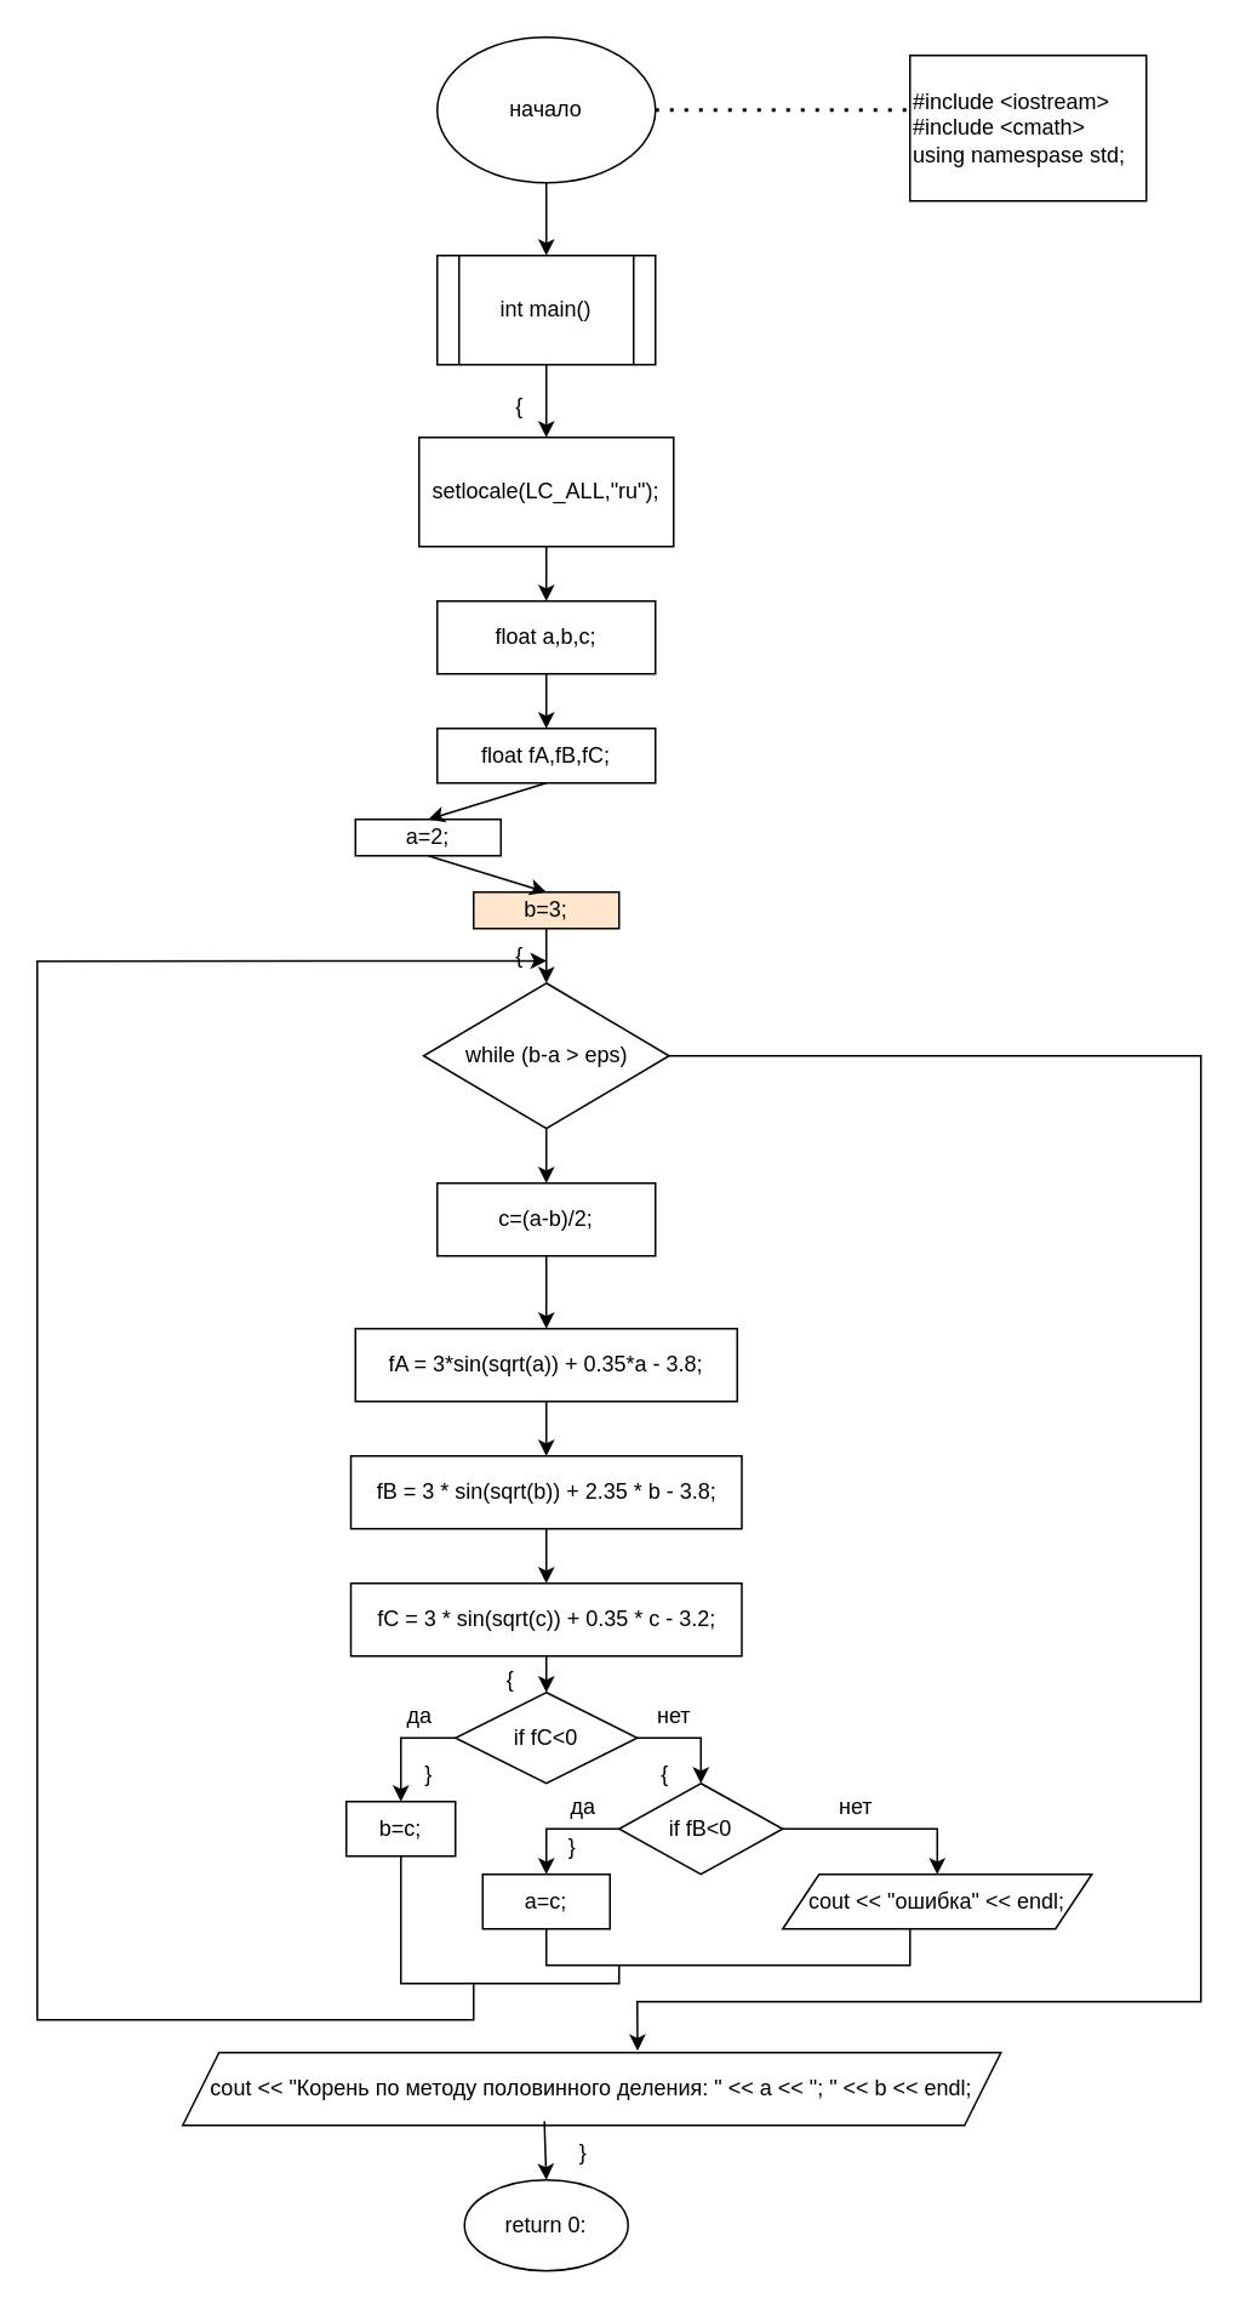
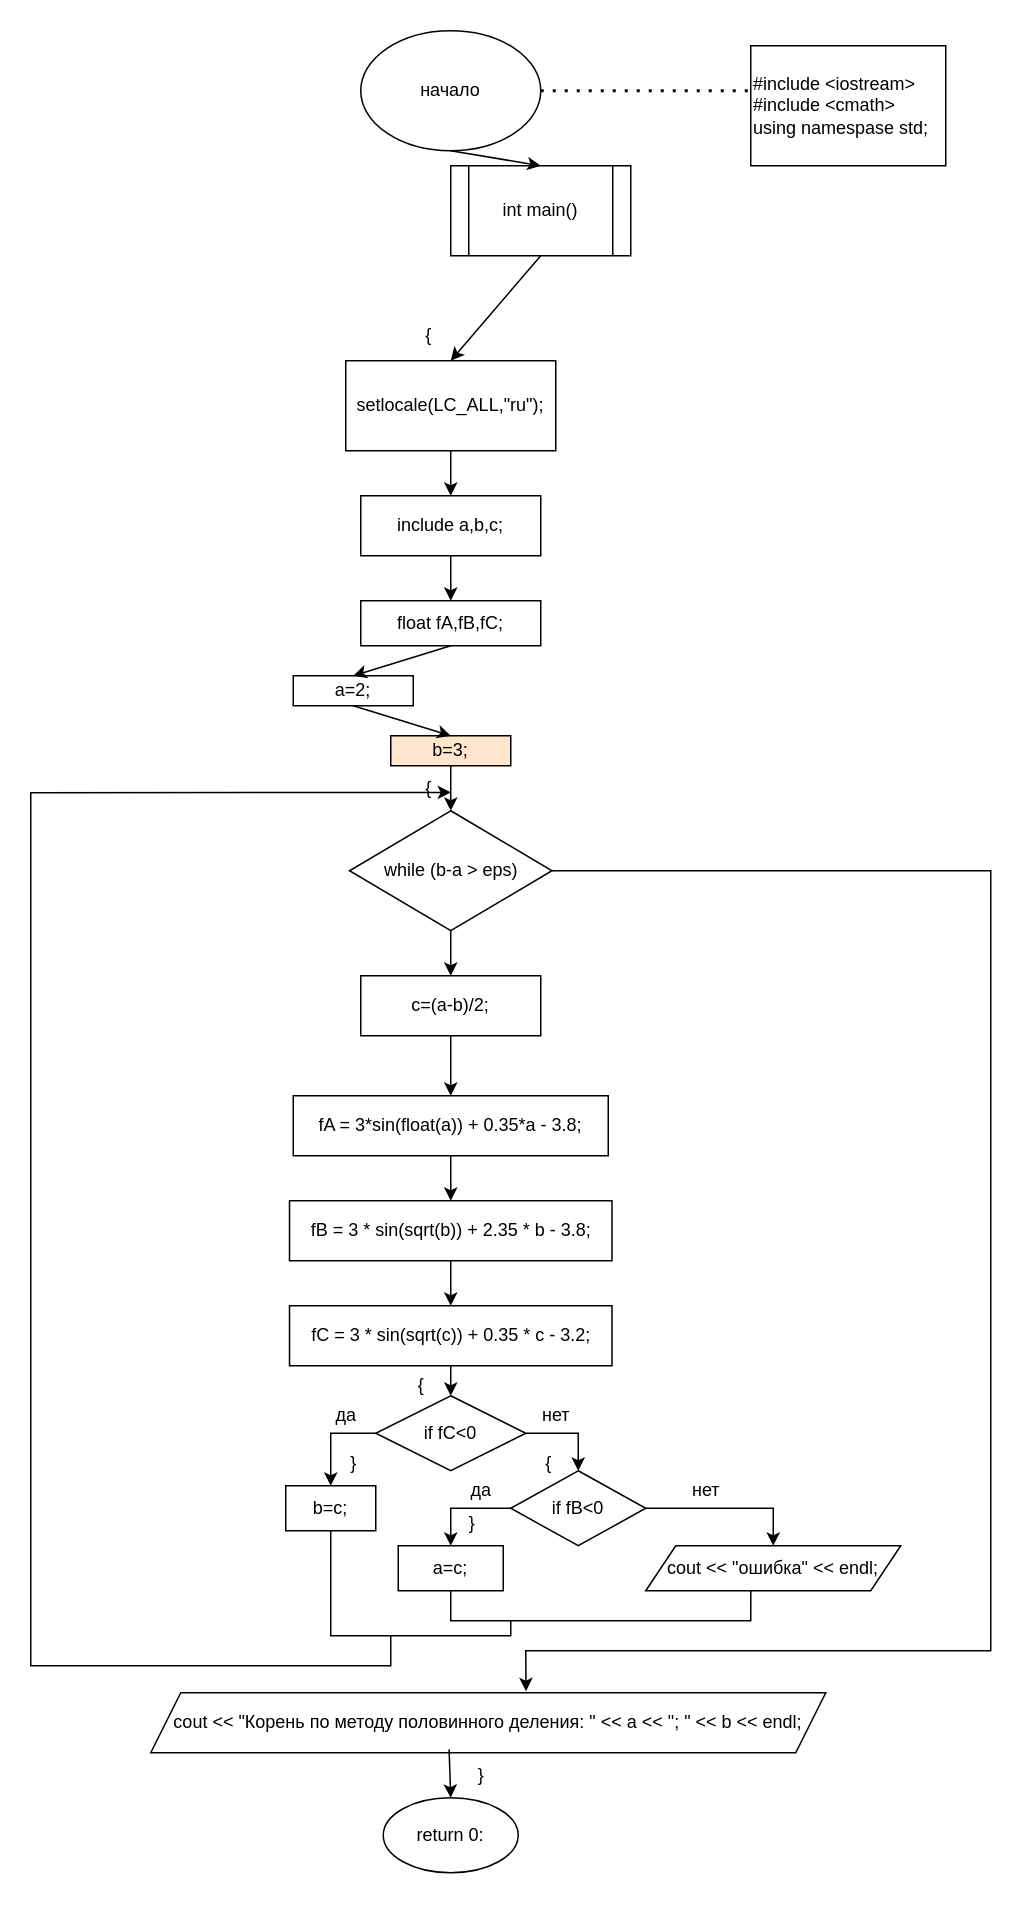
  <mxCell id="0" />
  <mxCell id="1" parent="0" />
  <mxCell id="2" value="начало" style="ellipse;whiteSpace=wrap;html=1;" vertex="1" parent="1"><mxGeometry x="240" width="120" height="80" as="geometry" y="20" /></mxCell>
  <mxCell id="3" value="" style="endArrow=none;dashed=1;html=1;dashPattern=1 3;strokeWidth=2;rounded=0;" edge="1" parent="1"><mxGeometry width="50" height="50" relative="1" as="geometry"><mxPoint x="360" y="60" as="sourcePoint" /><mxPoint x="500" y="60" as="targetPoint" /></mxGeometry></mxCell>
  <mxCell id="4" value="#include &amp;lt;iostream&amp;gt;&lt;div&gt;#include &amp;lt;cmath&amp;gt;&lt;/div&gt;&lt;div&gt;using namespase std;&lt;/div&gt;" style="rounded=0;whiteSpace=wrap;html=1;align=left;" vertex="1" parent="1"><mxGeometry x="500" y="30" width="130" height="80" as="geometry" /></mxCell>
- <mxCell id="5" value="int main()" style="shape=process;whiteSpace=wrap;html=1;backgroundOutline=1;" vertex="1" parent="1"><mxGeometry x="240" y="140" width="120" height="60" as="geometry" /></mxCell>
+ <mxCell id="5" value="int main()" style="shape=process;whiteSpace=wrap;html=1;backgroundOutline=1;" vertex="1" parent="1"><mxGeometry x="300" y="110" width="120" height="60" as="geometry" /></mxCell>
  <mxCell id="6" value="setlocale(LC_ALL,&quot;ru&quot;);" style="whiteSpace=wrap;html=1;" vertex="1" parent="1"><mxGeometry x="230" y="240" width="140" height="60" as="geometry" /></mxCell>
  <mxCell id="7" value="" style="endArrow=classic;html=1;rounded=0;entryX=0.5;entryY=0;entryDx=0;entryDy=0;exitX=0.5;exitY=1;exitDx=0;exitDy=0;" edge="1" parent="1" source="2" target="5"><mxGeometry width="50" height="50" relative="1" as="geometry"><mxPoint x="320" y="430" as="sourcePoint" /><mxPoint x="370" y="380" as="targetPoint" /></mxGeometry></mxCell>
  <mxCell id="8" value="" style="endArrow=classic;html=1;rounded=0;exitX=0.5;exitY=1;exitDx=0;exitDy=0;entryX=0.5;entryY=0;entryDx=0;entryDy=0;" edge="1" parent="1" source="5" target="6"><mxGeometry width="50" height="50" relative="1" as="geometry"><mxPoint x="320" y="430" as="sourcePoint" /><mxPoint x="300" y="237" as="targetPoint" /></mxGeometry></mxCell>
  <mxCell id="9" value="{" style="text;html=1;align=center;verticalAlign=middle;resizable=0;points=[];autosize=1;strokeColor=none;fillColor=none;" vertex="1" parent="1"><mxGeometry x="270" y="208" width="30" height="30" as="geometry" /></mxCell>
- <mxCell id="10" value="float a,b,c;" style="rounded=0;whiteSpace=wrap;html=1;" vertex="1" parent="1"><mxGeometry x="240" y="330" width="120" height="40" as="geometry" /></mxCell>
+ <mxCell id="10" value="include a,b,c;" style="rounded=0;whiteSpace=wrap;html=1;" vertex="1" parent="1"><mxGeometry x="240" y="330" width="120" height="40" as="geometry" /></mxCell>
  <mxCell id="11" value="float fA,fB,fC;" style="whiteSpace=wrap;html=1;" vertex="1" parent="1"><mxGeometry x="240" y="400" width="120" height="30" as="geometry" /></mxCell>
  <mxCell id="12" value="" style="endArrow=classic;html=1;rounded=0;entryX=0.5;entryY=0;entryDx=0;entryDy=0;exitX=0.5;exitY=1;exitDx=0;exitDy=0;" edge="1" parent="1" source="6" target="10"><mxGeometry width="50" height="50" relative="1" as="geometry"><mxPoint x="320" y="430" as="sourcePoint" /><mxPoint x="370" y="380" as="targetPoint" /></mxGeometry></mxCell>
  <mxCell id="13" value="" style="endArrow=classic;html=1;rounded=0;entryX=0.5;entryY=0;entryDx=0;entryDy=0;exitX=0.5;exitY=1;exitDx=0;exitDy=0;" edge="1" parent="1" source="10" target="11"><mxGeometry width="50" height="50" relative="1" as="geometry"><mxPoint x="320" y="430" as="sourcePoint" /><mxPoint x="370" y="380" as="targetPoint" /></mxGeometry></mxCell>
  <mxCell id="14" value="a=2;" style="whiteSpace=wrap;html=1;" vertex="1" parent="1"><mxGeometry x="195" y="450" width="80" height="20" as="geometry" /></mxCell>
  <mxCell id="15" value="b=3;" style="whiteSpace=wrap;html=1;fillColor=#ffe6cc;" vertex="1" parent="1"><mxGeometry x="260" y="490" width="80" height="20" as="geometry" /></mxCell>
  <mxCell id="16" value="" style="endArrow=classic;html=1;rounded=0;entryX=0.5;entryY=0;entryDx=0;entryDy=0;exitX=0.5;exitY=1;exitDx=0;exitDy=0;" edge="1" parent="1" source="11" target="14"><mxGeometry width="50" height="50" relative="1" as="geometry"><mxPoint x="100" y="500" as="sourcePoint" /><mxPoint x="150" y="450" as="targetPoint" /></mxGeometry></mxCell>
  <mxCell id="17" value="" style="endArrow=classic;html=1;rounded=0;entryX=0.5;entryY=0;entryDx=0;entryDy=0;exitX=0.5;exitY=1;exitDx=0;exitDy=0;" edge="1" parent="1" source="14" target="15"><mxGeometry width="50" height="50" relative="1" as="geometry"><mxPoint x="320" y="430" as="sourcePoint" /><mxPoint x="370" y="380" as="targetPoint" /></mxGeometry></mxCell>
  <mxCell id="18" value="while (b-a &amp;gt; eps)" style="rhombus;whiteSpace=wrap;html=1;" vertex="1" parent="1"><mxGeometry x="232.5" y="540" width="135" height="80" as="geometry" /></mxCell>
  <mxCell id="19" value="" style="endArrow=classic;html=1;rounded=0;entryX=0.5;entryY=0;entryDx=0;entryDy=0;" edge="1" parent="1" target="18"><mxGeometry width="50" height="50" relative="1" as="geometry"><mxPoint x="300" y="510" as="sourcePoint" /><mxPoint x="370" y="380" as="targetPoint" /></mxGeometry></mxCell>
  <mxCell id="20" value="{" style="text;html=1;align=center;verticalAlign=middle;resizable=0;points=[];autosize=1;strokeColor=none;fillColor=none;" vertex="1" parent="1"><mxGeometry x="270" y="510" width="30" height="30" as="geometry" /></mxCell>
  <mxCell id="21" value="c=(a-b)/2;" style="whiteSpace=wrap;html=1;" vertex="1" parent="1"><mxGeometry x="240" y="650" width="120" height="40" as="geometry" /></mxCell>
  <mxCell id="22" value="" style="endArrow=classic;html=1;rounded=0;entryX=0.5;entryY=0;entryDx=0;entryDy=0;exitX=0.5;exitY=1;exitDx=0;exitDy=0;" edge="1" parent="1" source="18" target="21"><mxGeometry width="50" height="50" relative="1" as="geometry"><mxPoint x="320" y="430" as="sourcePoint" /><mxPoint x="370" y="380" as="targetPoint" /></mxGeometry></mxCell>
- <mxCell id="23" value="fA = 3*sin(sqrt(a)) + 0.35*a - 3.8;" style="whiteSpace=wrap;html=1;" vertex="1" parent="1"><mxGeometry x="195" y="730" width="210" height="40" as="geometry" /></mxCell>
+ <mxCell id="23" value="fA = 3*sin(float(a)) + 0.35*a - 3.8;" style="whiteSpace=wrap;html=1;" vertex="1" parent="1"><mxGeometry x="195" y="730" width="210" height="40" as="geometry" /></mxCell>
  <mxCell id="24" value="fB = 3 * sin(sqrt(b)) + 2.35 * b - 3.8;" style="whiteSpace=wrap;html=1;" vertex="1" parent="1"><mxGeometry x="192.5" y="800" width="215" height="40" as="geometry" /></mxCell>
  <mxCell id="25" value="fC = 3 * sin(sqrt(c)) + 0.35 * c - 3.2;" style="whiteSpace=wrap;html=1;" vertex="1" parent="1"><mxGeometry x="192.5" y="870" width="215" height="40" as="geometry" /></mxCell>
  <mxCell id="26" value="" style="endArrow=classic;html=1;rounded=0;entryX=0.5;entryY=0;entryDx=0;entryDy=0;exitX=0.5;exitY=1;exitDx=0;exitDy=0;" edge="1" parent="1" source="21" target="23"><mxGeometry width="50" height="50" relative="1" as="geometry"><mxPoint x="320" y="680" as="sourcePoint" /><mxPoint x="370" y="630" as="targetPoint" /></mxGeometry></mxCell>
  <mxCell id="27" value="" style="endArrow=classic;html=1;rounded=0;entryX=0.5;entryY=0;entryDx=0;entryDy=0;exitX=0.5;exitY=1;exitDx=0;exitDy=0;" edge="1" parent="1" source="23" target="24"><mxGeometry width="50" height="50" relative="1" as="geometry"><mxPoint x="320" y="680" as="sourcePoint" /><mxPoint x="370" y="630" as="targetPoint" /></mxGeometry></mxCell>
  <mxCell id="28" value="" style="endArrow=classic;html=1;rounded=0;entryX=0.5;entryY=0;entryDx=0;entryDy=0;exitX=0.5;exitY=1;exitDx=0;exitDy=0;" edge="1" parent="1" source="24" target="25"><mxGeometry width="50" height="50" relative="1" as="geometry"><mxPoint x="320" y="680" as="sourcePoint" /><mxPoint x="370" y="630" as="targetPoint" /></mxGeometry></mxCell>
  <mxCell id="29" value="if fC&amp;lt;0" style="rhombus;whiteSpace=wrap;html=1;" vertex="1" parent="1"><mxGeometry x="250" y="930" width="100" height="50" as="geometry" /></mxCell>
  <mxCell id="30" value="" style="endArrow=classic;html=1;rounded=0;entryX=0.5;entryY=0;entryDx=0;entryDy=0;exitX=0.5;exitY=1;exitDx=0;exitDy=0;" edge="1" parent="1" source="25" target="29"><mxGeometry width="50" height="50" relative="1" as="geometry"><mxPoint x="320" y="680" as="sourcePoint" /><mxPoint x="370" y="630" as="targetPoint" /></mxGeometry></mxCell>
  <mxCell id="31" value="b=c;" style="whiteSpace=wrap;html=1;" vertex="1" parent="1"><mxGeometry x="190" y="990" width="60" height="30" as="geometry" /></mxCell>
  <mxCell id="32" value="" style="endArrow=classic;html=1;rounded=0;entryX=0.5;entryY=0;entryDx=0;entryDy=0;exitX=0;exitY=0.5;exitDx=0;exitDy=0;" edge="1" parent="1" source="29" target="31"><mxGeometry width="50" height="50" relative="1" as="geometry"><mxPoint x="320" y="680" as="sourcePoint" /><mxPoint x="370" y="630" as="targetPoint" /><Array as="points"><mxPoint x="220" y="955" /></Array></mxGeometry></mxCell>
  <mxCell id="33" value="if fB&amp;lt;0" style="rhombus;whiteSpace=wrap;html=1;" vertex="1" parent="1"><mxGeometry x="340" y="980" width="90" height="50" as="geometry" /></mxCell>
  <mxCell id="34" value="" style="endArrow=classic;html=1;rounded=0;entryX=0.5;entryY=0;entryDx=0;entryDy=0;exitX=1;exitY=0.5;exitDx=0;exitDy=0;" edge="1" parent="1" source="29" target="33"><mxGeometry width="50" height="50" relative="1" as="geometry"><mxPoint x="320" y="680" as="sourcePoint" /><mxPoint x="370" y="630" as="targetPoint" /><Array as="points"><mxPoint x="385" y="955" /></Array></mxGeometry></mxCell>
  <mxCell id="35" value="{" style="text;html=1;align=center;verticalAlign=middle;resizable=0;points=[];autosize=1;strokeColor=none;fillColor=none;" vertex="1" parent="1"><mxGeometry x="265" y="908" width="30" height="30" as="geometry" /></mxCell>
  <mxCell id="36" value="}" style="text;html=1;align=center;verticalAlign=middle;resizable=0;points=[];autosize=1;strokeColor=none;fillColor=none;" vertex="1" parent="1"><mxGeometry x="220" y="960" width="30" height="30" as="geometry" /></mxCell>
  <mxCell id="37" value="a=c;" style="whiteSpace=wrap;html=1;" vertex="1" parent="1"><mxGeometry x="265" y="1030" width="70" height="30" as="geometry" /></mxCell>
  <mxCell id="38" value="" style="endArrow=classic;html=1;rounded=0;entryX=0.5;entryY=0;entryDx=0;entryDy=0;exitX=0;exitY=0.5;exitDx=0;exitDy=0;" edge="1" parent="1" source="33" target="37"><mxGeometry width="50" height="50" relative="1" as="geometry"><mxPoint x="320" y="680" as="sourcePoint" /><mxPoint x="370" y="630" as="targetPoint" /><Array as="points"><mxPoint x="300" y="1005" /></Array></mxGeometry></mxCell>
  <mxCell id="39" value="{" style="text;html=1;align=center;verticalAlign=middle;resizable=0;points=[];autosize=1;strokeColor=none;fillColor=none;" vertex="1" parent="1"><mxGeometry x="350" y="960" width="30" height="30" as="geometry" /></mxCell>
  <mxCell id="40" value="}" style="text;html=1;align=center;verticalAlign=middle;resizable=0;points=[];autosize=1;strokeColor=none;fillColor=none;" vertex="1" parent="1"><mxGeometry x="299" y="1000" width="30" height="30" as="geometry" /></mxCell>
  <mxCell id="41" value="да" style="text;html=1;align=center;verticalAlign=middle;resizable=0;points=[];autosize=1;strokeColor=none;fillColor=none;" vertex="1" parent="1"><mxGeometry x="210" y="928" width="40" height="30" as="geometry" /></mxCell>
  <mxCell id="42" value="нет" style="text;html=1;align=center;verticalAlign=middle;resizable=0;points=[];autosize=1;strokeColor=none;fillColor=none;" vertex="1" parent="1"><mxGeometry x="350" y="928" width="40" height="30" as="geometry" /></mxCell>
  <mxCell id="43" value="cout &amp;lt;&amp;lt; &quot;ошибка&quot; &amp;lt;&amp;lt; endl;" style="shape=parallelogram;perimeter=parallelogramPerimeter;whiteSpace=wrap;html=1;fixedSize=1;" vertex="1" parent="1"><mxGeometry x="430" y="1030" width="170" height="30" as="geometry" /></mxCell>
  <mxCell id="44" value="" style="endArrow=classic;html=1;rounded=0;entryX=0.5;entryY=0;entryDx=0;entryDy=0;exitX=1;exitY=0.5;exitDx=0;exitDy=0;" edge="1" parent="1" source="33" target="43"><mxGeometry width="50" height="50" relative="1" as="geometry"><mxPoint x="320" y="810" as="sourcePoint" /><mxPoint x="370" y="760" as="targetPoint" /><Array as="points"><mxPoint x="515" y="1005" /></Array></mxGeometry></mxCell>
  <mxCell id="45" value="cout &lt;&lt; &quot;Корень по методу половинного деления: &quot; &lt;&lt; a &lt;&lt; &quot;; &quot; &lt;&lt; b &lt;&lt; endl;" style="shape=parallelogram;perimeter=parallelogramPerimeter;whiteSpace=wrap;html=1;fixedSize=1;fillColor=default;" vertex="1" parent="1"><mxGeometry x="100" y="1128" width="450" height="40" as="geometry" /></mxCell>
  <mxCell id="46" value="return 0:" style="ellipse;whiteSpace=wrap;html=1;" vertex="1" parent="1"><mxGeometry x="255" y="1198" width="90" height="50" as="geometry" /></mxCell>
  <mxCell id="47" value="" style="endArrow=classic;html=1;rounded=0;entryX=0.5;entryY=0;entryDx=0;entryDy=0;exitX=0.442;exitY=0.944;exitDx=0;exitDy=0;exitPerimeter=0;" edge="1" parent="1" source="45" target="46"><mxGeometry width="50" height="50" relative="1" as="geometry"><mxPoint x="320" y="930" as="sourcePoint" /><mxPoint x="370" y="880" as="targetPoint" /></mxGeometry></mxCell>
  <mxCell id="48" value="}" style="text;html=1;align=center;verticalAlign=middle;resizable=0;points=[];autosize=1;strokeColor=none;fillColor=none;" vertex="1" parent="1"><mxGeometry x="305" y="1168" width="30" height="30" as="geometry" /></mxCell>
  <mxCell id="49" value="да" style="text;html=1;align=center;verticalAlign=middle;resizable=0;points=[];autosize=1;strokeColor=none;fillColor=none;" vertex="1" parent="1"><mxGeometry x="300" y="978" width="40" height="30" as="geometry" /></mxCell>
  <mxCell id="50" value="нет" style="text;html=1;align=center;verticalAlign=middle;resizable=0;points=[];autosize=1;strokeColor=none;fillColor=none;" vertex="1" parent="1"><mxGeometry x="450" y="978" width="40" height="30" as="geometry" /></mxCell>
  <mxCell id="51" value="" style="endArrow=classic;html=1;rounded=0;exitX=1;exitY=0.5;exitDx=0;exitDy=0;entryX=0.556;entryY=-0.025;entryDx=0;entryDy=0;entryPerimeter=0;" edge="1" parent="1" source="18" target="45"><mxGeometry width="50" height="50" relative="1" as="geometry"><mxPoint x="520" y="780" as="sourcePoint" /><mxPoint x="490" y="880" as="targetPoint" /><Array as="points"><mxPoint x="660" y="580" /><mxPoint x="660" y="1100" /><mxPoint x="350" y="1100" /></Array></mxGeometry></mxCell>
  <mxCell id="52" value="" style="endArrow=none;html=1;rounded=0;entryX=0.412;entryY=1;entryDx=0;entryDy=0;entryPerimeter=0;exitX=0.5;exitY=1;exitDx=0;exitDy=0;" edge="1" parent="1" source="37" target="43"><mxGeometry width="50" height="50" relative="1" as="geometry"><mxPoint x="280" y="930" as="sourcePoint" /><mxPoint x="330" y="880" as="targetPoint" /><Array as="points"><mxPoint x="300" y="1080" /><mxPoint x="400" y="1080" /><mxPoint x="500" y="1080" /></Array></mxGeometry></mxCell>
  <mxCell id="53" value="" style="endArrow=none;html=1;rounded=0;exitX=0.5;exitY=1;exitDx=0;exitDy=0;" edge="1" parent="1" source="31"><mxGeometry width="50" height="50" relative="1" as="geometry"><mxPoint x="280" y="930" as="sourcePoint" /><mxPoint x="340" y="1080" as="targetPoint" /><Array as="points"><mxPoint x="220" y="1090" /><mxPoint x="340" y="1090" /></Array></mxGeometry></mxCell>
  <mxCell id="54" value="" style="endArrow=classic;html=1;rounded=0;entryX=1.009;entryY=0.592;entryDx=0;entryDy=0;entryPerimeter=0;" edge="1" parent="1" target="20"><mxGeometry width="50" height="50" relative="1" as="geometry"><mxPoint x="260" y="1090" as="sourcePoint" /><mxPoint x="330" y="880" as="targetPoint" /><Array as="points"><mxPoint x="260" y="1110" /><mxPoint x="20" y="1110" /><mxPoint x="20" y="528" /></Array></mxGeometry></mxCell>
